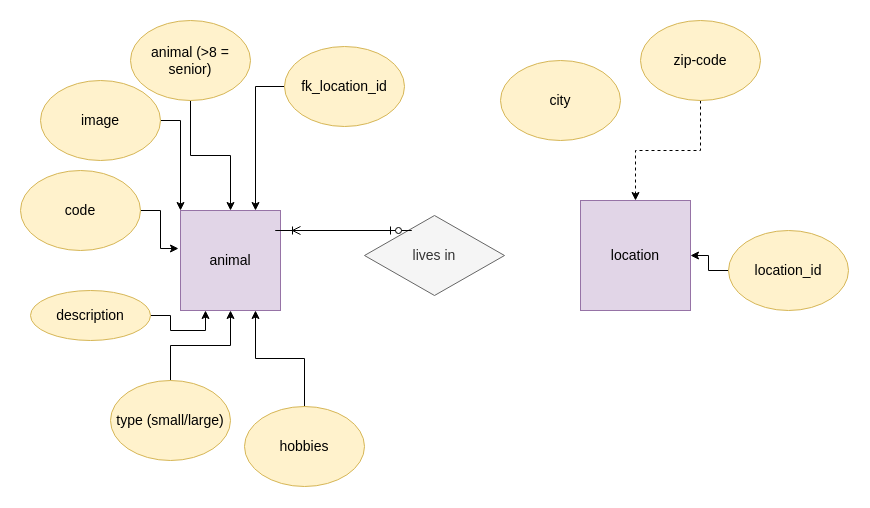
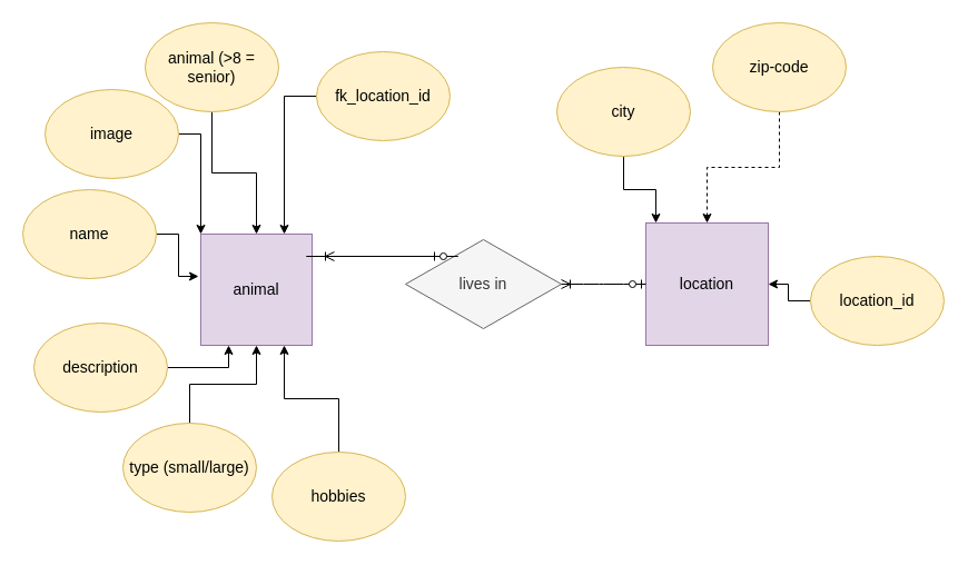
  <mxCell id="0" />
  <mxCell id="1" parent="0" />
  <mxCell id="2" value="location" style="whiteSpace=wrap;html=1;aspect=fixed;fontSize=14;fillColor=#e1d5e7;strokeColor=#9673a6;" parent="1" vertex="1"><mxGeometry x="580" y="200" width="110" height="110" as="geometry" /></mxCell>
  <mxCell id="3" value="animal" style="whiteSpace=wrap;html=1;aspect=fixed;fontSize=14;fillColor=#e1d5e7;strokeColor=#9673a6;" parent="1" vertex="1"><mxGeometry x="180" y="210" width="100" height="100" as="geometry" /></mxCell>
  <mxCell id="4" value="lives in" style="rhombus;whiteSpace=wrap;html=1;fontSize=14;fillColor=#f5f5f5;strokeColor=#666666;fontColor=#333333;" parent="1" vertex="1"><mxGeometry x="364" y="215" width="140" height="80" as="geometry" /></mxCell>
  <mxCell id="5" style="edgeStyle=orthogonalEdgeStyle;rounded=0;orthogonalLoop=1;jettySize=auto;html=1;fontSize=14;dashed=1;" parent="1" source="6" target="2" edge="1"><mxGeometry relative="1" as="geometry" /></mxCell>
  <mxCell id="6" value="zip-code" style="ellipse;whiteSpace=wrap;html=1;fontSize=14;fillColor=#fff2cc;strokeColor=#d6b656;" parent="1" vertex="1"><mxGeometry x="640" y="20" width="120" height="80" as="geometry" /></mxCell>
+ <mxCell id="7" style="edgeStyle=orthogonalEdgeStyle;rounded=0;orthogonalLoop=1;jettySize=auto;html=1;entryX=0.082;entryY=0;entryDx=0;entryDy=0;entryPerimeter=0;fontSize=14;" parent="1" source="8" target="2" edge="1"><mxGeometry relative="1" as="geometry" /></mxCell>
  <mxCell id="8" value="city" style="ellipse;whiteSpace=wrap;html=1;fontSize=14;fillColor=#fff2cc;strokeColor=#d6b656;" parent="1" vertex="1"><mxGeometry x="500" y="60" width="120" height="80" as="geometry" /></mxCell>
  <mxCell id="9" style="edgeStyle=orthogonalEdgeStyle;rounded=0;orthogonalLoop=1;jettySize=auto;html=1;entryX=0;entryY=0;entryDx=0;entryDy=0;fontSize=14;" parent="1" source="10" target="3" edge="1"><mxGeometry relative="1" as="geometry" /></mxCell>
  <mxCell id="10" value="image" style="ellipse;whiteSpace=wrap;html=1;fontSize=14;fillColor=#fff2cc;strokeColor=#d6b656;" parent="1" vertex="1"><mxGeometry x="40" y="80" width="120" height="80" as="geometry" /></mxCell>
  <mxCell id="11" style="edgeStyle=orthogonalEdgeStyle;rounded=0;orthogonalLoop=1;jettySize=auto;html=1;entryX=-0.02;entryY=0.38;entryDx=0;entryDy=0;entryPerimeter=0;fontSize=14;" parent="1" source="12" target="3" edge="1"><mxGeometry relative="1" as="geometry" /></mxCell>
- <mxCell id="12" value="code" style="ellipse;whiteSpace=wrap;html=1;fontSize=14;fillColor=#fff2cc;strokeColor=#d6b656;" parent="1" vertex="1"><mxGeometry y="170" width="120" height="80" as="geometry" x="20" /></mxCell>
+ <mxCell id="12" value="name" style="ellipse;whiteSpace=wrap;html=1;fontSize=14;fillColor=#fff2cc;strokeColor=#d6b656;" parent="1" vertex="1"><mxGeometry y="170" width="120" height="80" as="geometry" x="20" /></mxCell>
  <mxCell id="13" style="edgeStyle=orthogonalEdgeStyle;rounded=0;orthogonalLoop=1;jettySize=auto;html=1;entryX=0.25;entryY=1;entryDx=0;entryDy=0;fontSize=14;" parent="1" source="14" target="3" edge="1"><mxGeometry relative="1" as="geometry" /></mxCell>
- <mxCell id="14" value="description" style="ellipse;whiteSpace=wrap;html=1;fontSize=14;fillColor=#fff2cc;strokeColor=#d6b656;" parent="1" vertex="1"><mxGeometry x="30" y="290" width="120" height="50" as="geometry" /></mxCell>
+ <mxCell id="14" value="description" style="ellipse;whiteSpace=wrap;html=1;fontSize=14;fillColor=#fff2cc;strokeColor=#d6b656;" parent="1" vertex="1"><mxGeometry x="30" y="290" width="120" height="80" as="geometry" /></mxCell>
  <mxCell id="15" style="edgeStyle=orthogonalEdgeStyle;rounded=0;orthogonalLoop=1;jettySize=auto;html=1;fontSize=14;" parent="1" source="16" target="3" edge="1"><mxGeometry relative="1" as="geometry" /></mxCell>
  <mxCell id="16" value="animal (&amp;gt;8 = senior)" style="ellipse;whiteSpace=wrap;html=1;fontSize=14;fillColor=#fff2cc;strokeColor=#d6b656;" parent="1" vertex="1"><mxGeometry x="130" y="20" width="120" height="80" as="geometry" /></mxCell>
  <mxCell id="17" style="edgeStyle=orthogonalEdgeStyle;rounded=0;orthogonalLoop=1;jettySize=auto;html=1;entryX=0.5;entryY=1;entryDx=0;entryDy=0;fontSize=14;" parent="1" source="18" target="3" edge="1"><mxGeometry relative="1" as="geometry" /></mxCell>
  <mxCell id="18" value="type (small/large)" style="ellipse;whiteSpace=wrap;html=1;fontSize=14;fillColor=#fff2cc;strokeColor=#d6b656;" parent="1" vertex="1"><mxGeometry x="110" y="380" width="120" height="80" as="geometry" /></mxCell>
  <mxCell id="19" style="edgeStyle=orthogonalEdgeStyle;rounded=0;orthogonalLoop=1;jettySize=auto;html=1;entryX=0.75;entryY=1;entryDx=0;entryDy=0;fontSize=14;" parent="1" source="20" target="3" edge="1"><mxGeometry relative="1" as="geometry" /></mxCell>
  <mxCell id="20" value="hobbies" style="ellipse;whiteSpace=wrap;html=1;fontSize=14;fillColor=#fff2cc;strokeColor=#d6b656;" parent="1" vertex="1"><mxGeometry x="244" y="406" width="120" height="80" as="geometry" /></mxCell>
+ <mxCell id="21" value="" style="edgeStyle=entityRelationEdgeStyle;fontSize=14;html=1;endArrow=ERoneToMany;startArrow=ERzeroToOne;" parent="1" source="2" target="4" edge="1"><mxGeometry width="100" height="100" relative="1" as="geometry"><mxPoint x="540" y="400" as="sourcePoint" /><mxPoint x="550" y="270" as="targetPoint" /></mxGeometry></mxCell>
  <mxCell id="22" value="" style="edgeStyle=entityRelationEdgeStyle;fontSize=14;html=1;endArrow=ERoneToMany;startArrow=ERzeroToOne;" parent="1" edge="1"><mxGeometry width="100" height="100" relative="1" as="geometry"><mxPoint x="386" y="230" as="sourcePoint" /><mxPoint x="300" y="230" as="targetPoint" /></mxGeometry></mxCell>
  <mxCell id="23" style="edgeStyle=orthogonalEdgeStyle;rounded=0;orthogonalLoop=1;jettySize=auto;html=1;" parent="1" source="24" target="2" edge="1"><mxGeometry relative="1" as="geometry" /></mxCell>
  <mxCell id="24" value="location_id" style="ellipse;whiteSpace=wrap;html=1;fontSize=14;fillColor=#fff2cc;strokeColor=#d6b656;" parent="1" vertex="1"><mxGeometry x="728" y="230" width="120" height="80" as="geometry" /></mxCell>
  <mxCell id="25" style="edgeStyle=orthogonalEdgeStyle;rounded=0;orthogonalLoop=1;jettySize=auto;html=1;entryX=0.75;entryY=0;entryDx=0;entryDy=0;" parent="1" source="26" target="3" edge="1"><mxGeometry relative="1" as="geometry"><mxPoint x="264" y="206" as="targetPoint" /></mxGeometry></mxCell>
  <mxCell id="26" value="fk_location_id" style="ellipse;whiteSpace=wrap;html=1;fontSize=14;fillColor=#fff2cc;strokeColor=#d6b656;" parent="1" vertex="1"><mxGeometry x="284" y="46" width="120" height="80" as="geometry" /></mxCell>
